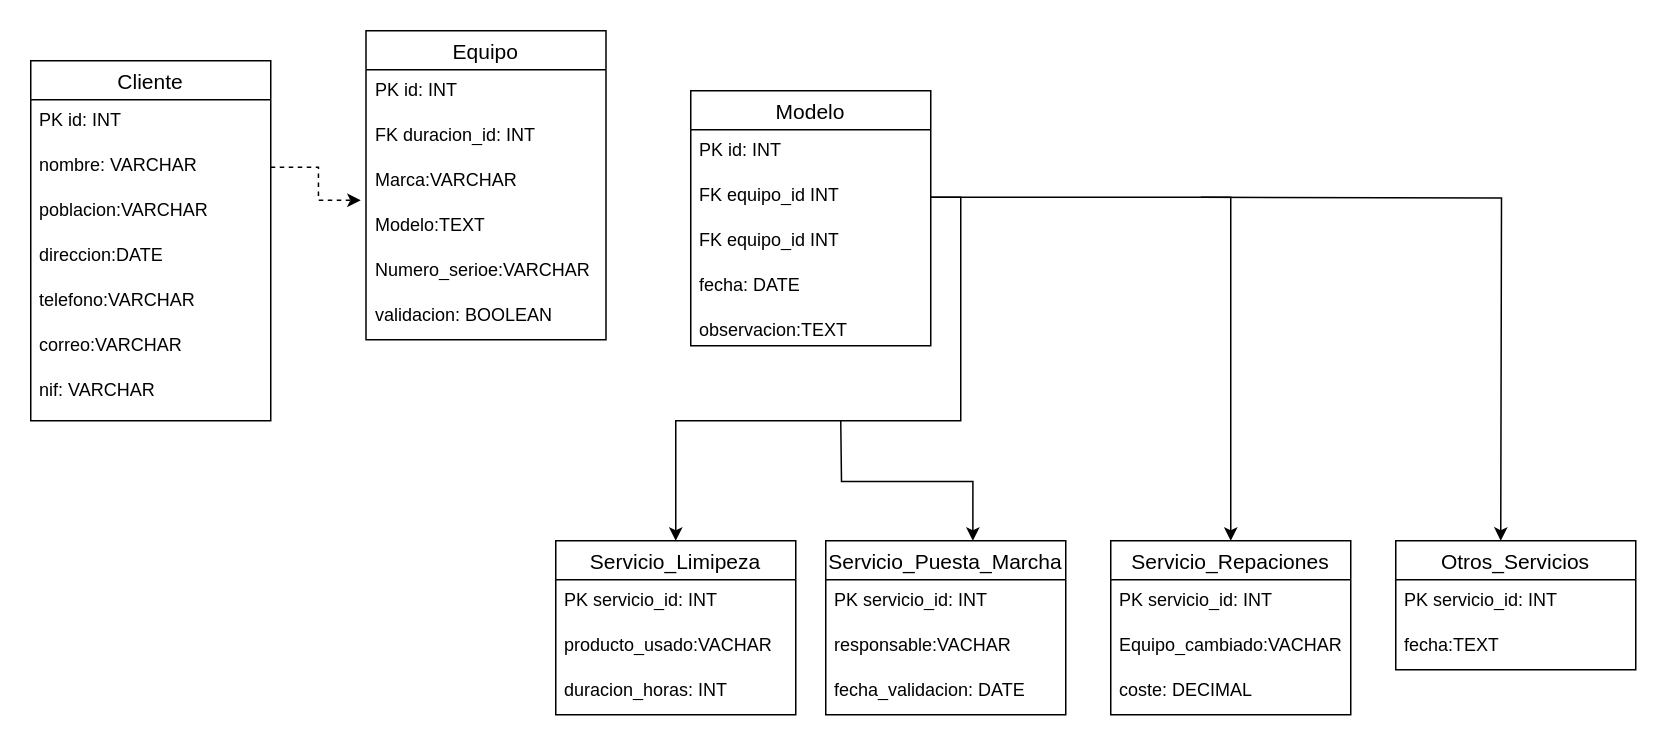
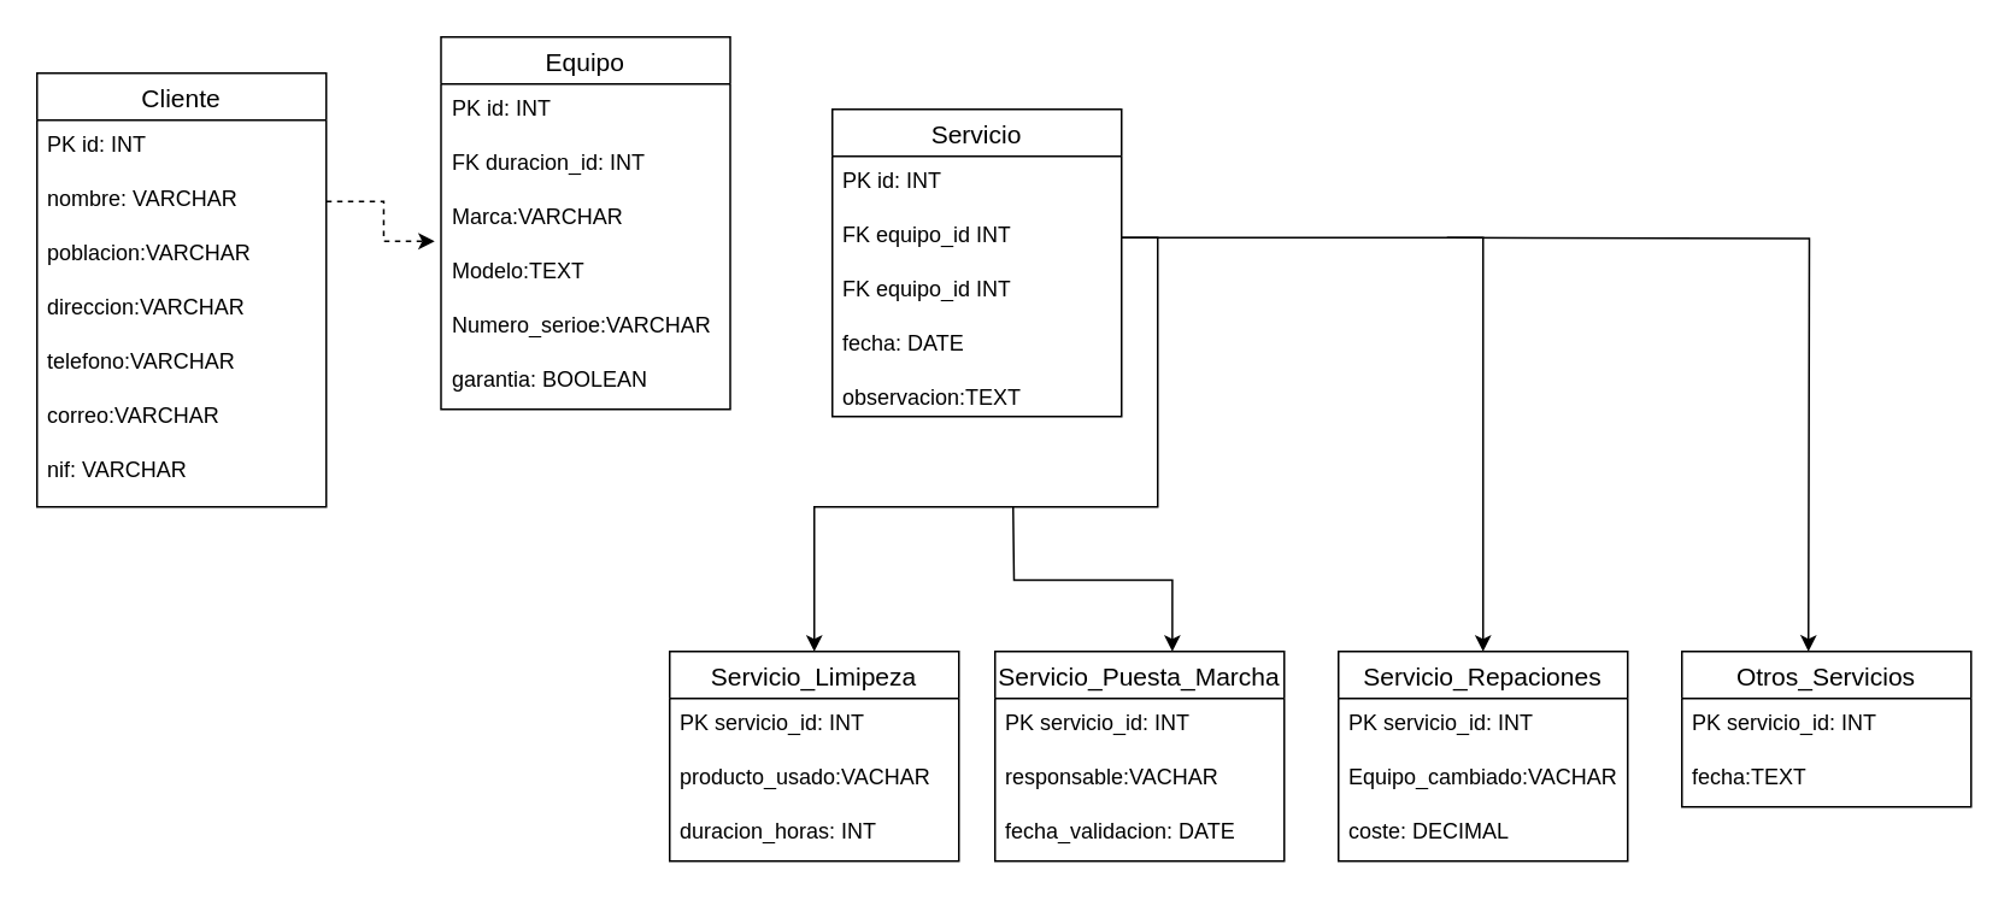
  <mxCell id="0" />
  <mxCell id="1" parent="0" />
  <mxCell id="2" value="Cliente" style="swimlane;fontStyle=0;childLayout=stackLayout;horizontal=1;startSize=26;horizontalStack=0;resizeParent=1;resizeParentMax=0;resizeLast=0;collapsible=1;marginBottom=0;align=center;fontSize=14;" vertex="1" parent="1"><mxGeometry x="20" y="40" width="160" height="240" as="geometry" /></mxCell>
  <mxCell id="3" value="PK id: INT" style="text;strokeColor=none;fillColor=none;spacingLeft=4;spacingRight=4;overflow=hidden;rotatable=0;points=[[0,0.5],[1,0.5]];portConstraint=eastwest;fontSize=12;whiteSpace=wrap;html=1;" vertex="1" parent="2"><mxGeometry y="26" width="160" height="30" as="geometry" /></mxCell>
  <mxCell id="4" value="nombre: VARCHAR" style="text;strokeColor=none;fillColor=none;spacingLeft=4;spacingRight=4;overflow=hidden;rotatable=0;points=[[0,0.5],[1,0.5]];portConstraint=eastwest;fontSize=12;whiteSpace=wrap;html=1;" vertex="1" parent="2"><mxGeometry y="56" width="160" height="30" as="geometry" /></mxCell>
  <mxCell id="5" value="poblacion:VARCHAR" style="text;strokeColor=none;fillColor=none;spacingLeft=4;spacingRight=4;overflow=hidden;rotatable=0;points=[[0,0.5],[1,0.5]];portConstraint=eastwest;fontSize=12;whiteSpace=wrap;html=1;" vertex="1" parent="2"><mxGeometry y="86" width="160" height="30" as="geometry" /></mxCell>
- <mxCell id="6" value="direccion:DATE" style="text;strokeColor=none;fillColor=none;spacingLeft=4;spacingRight=4;overflow=hidden;rotatable=0;points=[[0,0.5],[1,0.5]];portConstraint=eastwest;fontSize=12;whiteSpace=wrap;html=1;" vertex="1" parent="2"><mxGeometry y="116" width="160" height="30" as="geometry" /></mxCell>
+ <mxCell id="6" value="direccion:VARCHAR" style="text;strokeColor=none;fillColor=none;spacingLeft=4;spacingRight=4;overflow=hidden;rotatable=0;points=[[0,0.5],[1,0.5]];portConstraint=eastwest;fontSize=12;whiteSpace=wrap;html=1;" vertex="1" parent="2"><mxGeometry y="116" width="160" height="30" as="geometry" /></mxCell>
  <mxCell id="7" value="telefono:VARCHAR" style="text;strokeColor=none;fillColor=none;spacingLeft=4;spacingRight=4;overflow=hidden;rotatable=0;points=[[0,0.5],[1,0.5]];portConstraint=eastwest;fontSize=12;whiteSpace=wrap;html=1;" vertex="1" parent="2"><mxGeometry y="146" width="160" height="30" as="geometry" /></mxCell>
  <mxCell id="8" value="correo:VARCHAR" style="text;strokeColor=none;fillColor=none;spacingLeft=4;spacingRight=4;overflow=hidden;rotatable=0;points=[[0,0.5],[1,0.5]];portConstraint=eastwest;fontSize=12;whiteSpace=wrap;html=1;" vertex="1" parent="2"><mxGeometry y="176" width="160" height="30" as="geometry" /></mxCell>
  <mxCell id="9" value="nif: VARCHAR" style="text;strokeColor=none;fillColor=none;spacingLeft=4;spacingRight=4;overflow=hidden;rotatable=0;points=[[0,0.5],[1,0.5]];portConstraint=eastwest;fontSize=12;whiteSpace=wrap;html=1;" vertex="1" parent="2"><mxGeometry y="206" width="160" height="34" as="geometry" /></mxCell>
  <mxCell id="10" value="Equipo" style="swimlane;fontStyle=0;childLayout=stackLayout;horizontal=1;startSize=26;horizontalStack=0;resizeParent=1;resizeParentMax=0;resizeLast=0;collapsible=1;marginBottom=0;align=center;fontSize=14;" vertex="1" parent="1"><mxGeometry x="243.5" y="20" width="160" height="206" as="geometry" /></mxCell>
  <mxCell id="11" value="PK id: INT" style="text;strokeColor=none;fillColor=none;spacingLeft=4;spacingRight=4;overflow=hidden;rotatable=0;points=[[0,0.5],[1,0.5]];portConstraint=eastwest;fontSize=12;whiteSpace=wrap;html=1;" vertex="1" parent="10"><mxGeometry y="26" width="160" height="30" as="geometry" /></mxCell>
  <mxCell id="12" value="FK duracion_id: INT" style="text;strokeColor=none;fillColor=none;spacingLeft=4;spacingRight=4;overflow=hidden;rotatable=0;points=[[0,0.5],[1,0.5]];portConstraint=eastwest;fontSize=12;whiteSpace=wrap;html=1;" vertex="1" parent="10"><mxGeometry y="56" width="160" height="30" as="geometry" /></mxCell>
  <mxCell id="13" value="Marca:VARCHAR" style="text;strokeColor=none;fillColor=none;spacingLeft=4;spacingRight=4;overflow=hidden;rotatable=0;points=[[0,0.5],[1,0.5]];portConstraint=eastwest;fontSize=12;whiteSpace=wrap;html=1;" vertex="1" parent="10"><mxGeometry y="86" width="160" height="30" as="geometry" /></mxCell>
  <mxCell id="14" value="Modelo:TEXT" style="text;strokeColor=none;fillColor=none;spacingLeft=4;spacingRight=4;overflow=hidden;rotatable=0;points=[[0,0.5],[1,0.5]];portConstraint=eastwest;fontSize=12;whiteSpace=wrap;html=1;" vertex="1" parent="10"><mxGeometry y="116" width="160" height="30" as="geometry" /></mxCell>
  <mxCell id="15" value="Numero_serioe:VARCHAR" style="text;strokeColor=none;fillColor=none;spacingLeft=4;spacingRight=4;overflow=hidden;rotatable=0;points=[[0,0.5],[1,0.5]];portConstraint=eastwest;fontSize=12;whiteSpace=wrap;html=1;" vertex="1" parent="10"><mxGeometry y="146" width="160" height="30" as="geometry" /></mxCell>
- <mxCell id="16" value="validacion: BOOLEAN" style="text;strokeColor=none;fillColor=none;spacingLeft=4;spacingRight=4;overflow=hidden;rotatable=0;points=[[0,0.5],[1,0.5]];portConstraint=eastwest;fontSize=12;whiteSpace=wrap;html=1;" vertex="1" parent="10"><mxGeometry y="176" width="160" height="30" as="geometry" /></mxCell>
- <mxCell id="17" value="Modelo" style="swimlane;fontStyle=0;childLayout=stackLayout;horizontal=1;startSize=26;horizontalStack=0;resizeParent=1;resizeParentMax=0;resizeLast=0;collapsible=1;marginBottom=0;align=center;fontSize=14;" vertex="1" parent="1"><mxGeometry x="460" y="60" width="160" height="170" as="geometry" /></mxCell>
+ <mxCell id="16" value="garantia: BOOLEAN" style="text;strokeColor=none;fillColor=none;spacingLeft=4;spacingRight=4;overflow=hidden;rotatable=0;points=[[0,0.5],[1,0.5]];portConstraint=eastwest;fontSize=12;whiteSpace=wrap;html=1;" vertex="1" parent="10"><mxGeometry y="176" width="160" height="30" as="geometry" /></mxCell>
+ <mxCell id="17" value="Servicio" style="swimlane;fontStyle=0;childLayout=stackLayout;horizontal=1;startSize=26;horizontalStack=0;resizeParent=1;resizeParentMax=0;resizeLast=0;collapsible=1;marginBottom=0;align=center;fontSize=14;" vertex="1" parent="1"><mxGeometry x="460" y="60" width="160" height="170" as="geometry" /></mxCell>
  <mxCell id="18" value="PK id: INT" style="text;strokeColor=none;fillColor=none;spacingLeft=4;spacingRight=4;overflow=hidden;rotatable=0;points=[[0,0.5],[1,0.5]];portConstraint=eastwest;fontSize=12;whiteSpace=wrap;html=1;" vertex="1" parent="17"><mxGeometry y="26" width="160" height="30" as="geometry" /></mxCell>
  <mxCell id="19" value="FK equipo_id INT" style="text;strokeColor=none;fillColor=none;spacingLeft=4;spacingRight=4;overflow=hidden;rotatable=0;points=[[0,0.5],[1,0.5]];portConstraint=eastwest;fontSize=12;whiteSpace=wrap;html=1;" vertex="1" parent="17"><mxGeometry y="56" width="160" height="30" as="geometry" /></mxCell>
  <mxCell id="20" value="FK equipo_id INT" style="text;strokeColor=none;fillColor=none;spacingLeft=4;spacingRight=4;overflow=hidden;rotatable=0;points=[[0,0.5],[1,0.5]];portConstraint=eastwest;fontSize=12;whiteSpace=wrap;html=1;" vertex="1" parent="17"><mxGeometry y="86" width="160" height="30" as="geometry" /></mxCell>
  <mxCell id="21" value="fecha: DATE" style="text;strokeColor=none;fillColor=none;spacingLeft=4;spacingRight=4;overflow=hidden;rotatable=0;points=[[0,0.5],[1,0.5]];portConstraint=eastwest;fontSize=12;whiteSpace=wrap;html=1;" vertex="1" parent="17"><mxGeometry y="116" width="160" height="30" as="geometry" /></mxCell>
  <mxCell id="22" value="observacion:TEXT" style="text;strokeColor=none;fillColor=none;spacingLeft=4;spacingRight=4;overflow=hidden;rotatable=0;points=[[0,0.5],[1,0.5]];portConstraint=eastwest;fontSize=12;whiteSpace=wrap;html=1;" vertex="1" parent="17"><mxGeometry y="146" width="160" height="24" as="geometry" /></mxCell>
  <mxCell id="23" style="edgeStyle=orthogonalEdgeStyle;rounded=0;orthogonalLoop=1;jettySize=auto;html=1;exitX=1;exitY=0.5;exitDx=0;exitDy=0;entryX=-0.022;entryY=0.9;entryDx=0;entryDy=0;entryPerimeter=0;dashed=1;" edge="1" parent="1" source="4" target="13"><mxGeometry relative="1" as="geometry" /></mxCell>
  <mxCell id="24" value="Servicio_Limipeza" style="swimlane;fontStyle=0;childLayout=stackLayout;horizontal=1;startSize=26;horizontalStack=0;resizeParent=1;resizeParentMax=0;resizeLast=0;collapsible=1;marginBottom=0;align=center;fontSize=14;" vertex="1" parent="1"><mxGeometry x="370" y="360" width="160" height="116" as="geometry" /></mxCell>
  <mxCell id="25" value="PK servicio_id: INT" style="text;strokeColor=none;fillColor=none;spacingLeft=4;spacingRight=4;overflow=hidden;rotatable=0;points=[[0,0.5],[1,0.5]];portConstraint=eastwest;fontSize=12;whiteSpace=wrap;html=1;" vertex="1" parent="24"><mxGeometry y="26" width="160" height="30" as="geometry" /></mxCell>
  <mxCell id="26" value="producto_usado:VACHAR" style="text;strokeColor=none;fillColor=none;spacingLeft=4;spacingRight=4;overflow=hidden;rotatable=0;points=[[0,0.5],[1,0.5]];portConstraint=eastwest;fontSize=12;whiteSpace=wrap;html=1;" vertex="1" parent="24"><mxGeometry y="56" width="160" height="30" as="geometry" /></mxCell>
  <mxCell id="27" value="duracion_horas: INT" style="text;strokeColor=none;fillColor=none;spacingLeft=4;spacingRight=4;overflow=hidden;rotatable=0;points=[[0,0.5],[1,0.5]];portConstraint=eastwest;fontSize=12;whiteSpace=wrap;html=1;" vertex="1" parent="24"><mxGeometry y="86" width="160" height="30" as="geometry" /></mxCell>
  <mxCell id="28" style="edgeStyle=orthogonalEdgeStyle;rounded=0;orthogonalLoop=1;jettySize=auto;html=1;exitX=1;exitY=0.5;exitDx=0;exitDy=0;" edge="1" parent="1" source="19" target="24"><mxGeometry relative="1" as="geometry"><Array as="points"><mxPoint x="640" y="131" /><mxPoint x="640" y="280" /><mxPoint x="450" y="280" /></Array></mxGeometry></mxCell>
  <mxCell id="29" value="Servicio_Puesta_Marcha" style="swimlane;fontStyle=0;childLayout=stackLayout;horizontal=1;startSize=26;horizontalStack=0;resizeParent=1;resizeParentMax=0;resizeLast=0;collapsible=1;marginBottom=0;align=center;fontSize=14;" vertex="1" parent="1"><mxGeometry x="550" y="360" width="160" height="116" as="geometry" /></mxCell>
  <mxCell id="30" value="PK servicio_id: INT" style="text;strokeColor=none;fillColor=none;spacingLeft=4;spacingRight=4;overflow=hidden;rotatable=0;points=[[0,0.5],[1,0.5]];portConstraint=eastwest;fontSize=12;whiteSpace=wrap;html=1;" vertex="1" parent="29"><mxGeometry y="26" width="160" height="30" as="geometry" /></mxCell>
  <mxCell id="31" value="responsable:VACHAR" style="text;strokeColor=none;fillColor=none;spacingLeft=4;spacingRight=4;overflow=hidden;rotatable=0;points=[[0,0.5],[1,0.5]];portConstraint=eastwest;fontSize=12;whiteSpace=wrap;html=1;" vertex="1" parent="29"><mxGeometry y="56" width="160" height="30" as="geometry" /></mxCell>
  <mxCell id="32" value="fecha_validacion: DATE" style="text;strokeColor=none;fillColor=none;spacingLeft=4;spacingRight=4;overflow=hidden;rotatable=0;points=[[0,0.5],[1,0.5]];portConstraint=eastwest;fontSize=12;whiteSpace=wrap;html=1;" vertex="1" parent="29"><mxGeometry y="86" width="160" height="30" as="geometry" /></mxCell>
  <mxCell id="33" value="Servicio_Repaciones" style="swimlane;fontStyle=0;childLayout=stackLayout;horizontal=1;startSize=26;horizontalStack=0;resizeParent=1;resizeParentMax=0;resizeLast=0;collapsible=1;marginBottom=0;align=center;fontSize=14;" vertex="1" parent="1"><mxGeometry x="740" y="360" width="160" height="116" as="geometry" /></mxCell>
  <mxCell id="34" value="PK servicio_id: INT" style="text;strokeColor=none;fillColor=none;spacingLeft=4;spacingRight=4;overflow=hidden;rotatable=0;points=[[0,0.5],[1,0.5]];portConstraint=eastwest;fontSize=12;whiteSpace=wrap;html=1;" vertex="1" parent="33"><mxGeometry y="26" width="160" height="30" as="geometry" /></mxCell>
  <mxCell id="35" value="Equipo_cambiado:VACHAR" style="text;strokeColor=none;fillColor=none;spacingLeft=4;spacingRight=4;overflow=hidden;rotatable=0;points=[[0,0.5],[1,0.5]];portConstraint=eastwest;fontSize=12;whiteSpace=wrap;html=1;" vertex="1" parent="33"><mxGeometry y="56" width="160" height="30" as="geometry" /></mxCell>
  <mxCell id="36" value="coste: DECIMAL" style="text;strokeColor=none;fillColor=none;spacingLeft=4;spacingRight=4;overflow=hidden;rotatable=0;points=[[0,0.5],[1,0.5]];portConstraint=eastwest;fontSize=12;whiteSpace=wrap;html=1;" vertex="1" parent="33"><mxGeometry y="86" width="160" height="30" as="geometry" /></mxCell>
  <mxCell id="37" value="Otros_Servicios" style="swimlane;fontStyle=0;childLayout=stackLayout;horizontal=1;startSize=26;horizontalStack=0;resizeParent=1;resizeParentMax=0;resizeLast=0;collapsible=1;marginBottom=0;align=center;fontSize=14;" vertex="1" parent="1"><mxGeometry x="930" y="360" width="160" height="86" as="geometry" /></mxCell>
  <mxCell id="38" value="PK servicio_id: INT" style="text;strokeColor=none;fillColor=none;spacingLeft=4;spacingRight=4;overflow=hidden;rotatable=0;points=[[0,0.5],[1,0.5]];portConstraint=eastwest;fontSize=12;whiteSpace=wrap;html=1;" vertex="1" parent="37"><mxGeometry y="26" width="160" height="30" as="geometry" /></mxCell>
  <mxCell id="39" value="fecha:TEXT" style="text;strokeColor=none;fillColor=none;spacingLeft=4;spacingRight=4;overflow=hidden;rotatable=0;points=[[0,0.5],[1,0.5]];portConstraint=eastwest;fontSize=12;whiteSpace=wrap;html=1;" vertex="1" parent="37"><mxGeometry y="56" width="160" height="30" as="geometry" /></mxCell>
  <mxCell id="40" style="edgeStyle=orthogonalEdgeStyle;rounded=0;orthogonalLoop=1;jettySize=auto;html=1;entryX=0.613;entryY=0;entryDx=0;entryDy=0;entryPerimeter=0;" edge="1" parent="1" target="29"><mxGeometry relative="1" as="geometry"><mxPoint x="560" y="280" as="sourcePoint" /></mxGeometry></mxCell>
  <mxCell id="41" style="edgeStyle=orthogonalEdgeStyle;rounded=0;orthogonalLoop=1;jettySize=auto;html=1;entryX=0.5;entryY=0;entryDx=0;entryDy=0;exitX=1;exitY=0.5;exitDx=0;exitDy=0;" edge="1" parent="1" source="19" target="33"><mxGeometry relative="1" as="geometry"><mxPoint x="570" y="290" as="sourcePoint" /><mxPoint x="658" y="370" as="targetPoint" /></mxGeometry></mxCell>
  <mxCell id="42" style="edgeStyle=orthogonalEdgeStyle;rounded=0;orthogonalLoop=1;jettySize=auto;html=1;entryX=0.5;entryY=0;entryDx=0;entryDy=0;exitX=1;exitY=0.5;exitDx=0;exitDy=0;" edge="1" parent="1"><mxGeometry relative="1" as="geometry"><mxPoint x="800" y="131" as="sourcePoint" /><mxPoint x="1000" y="360" as="targetPoint" /></mxGeometry></mxCell>
